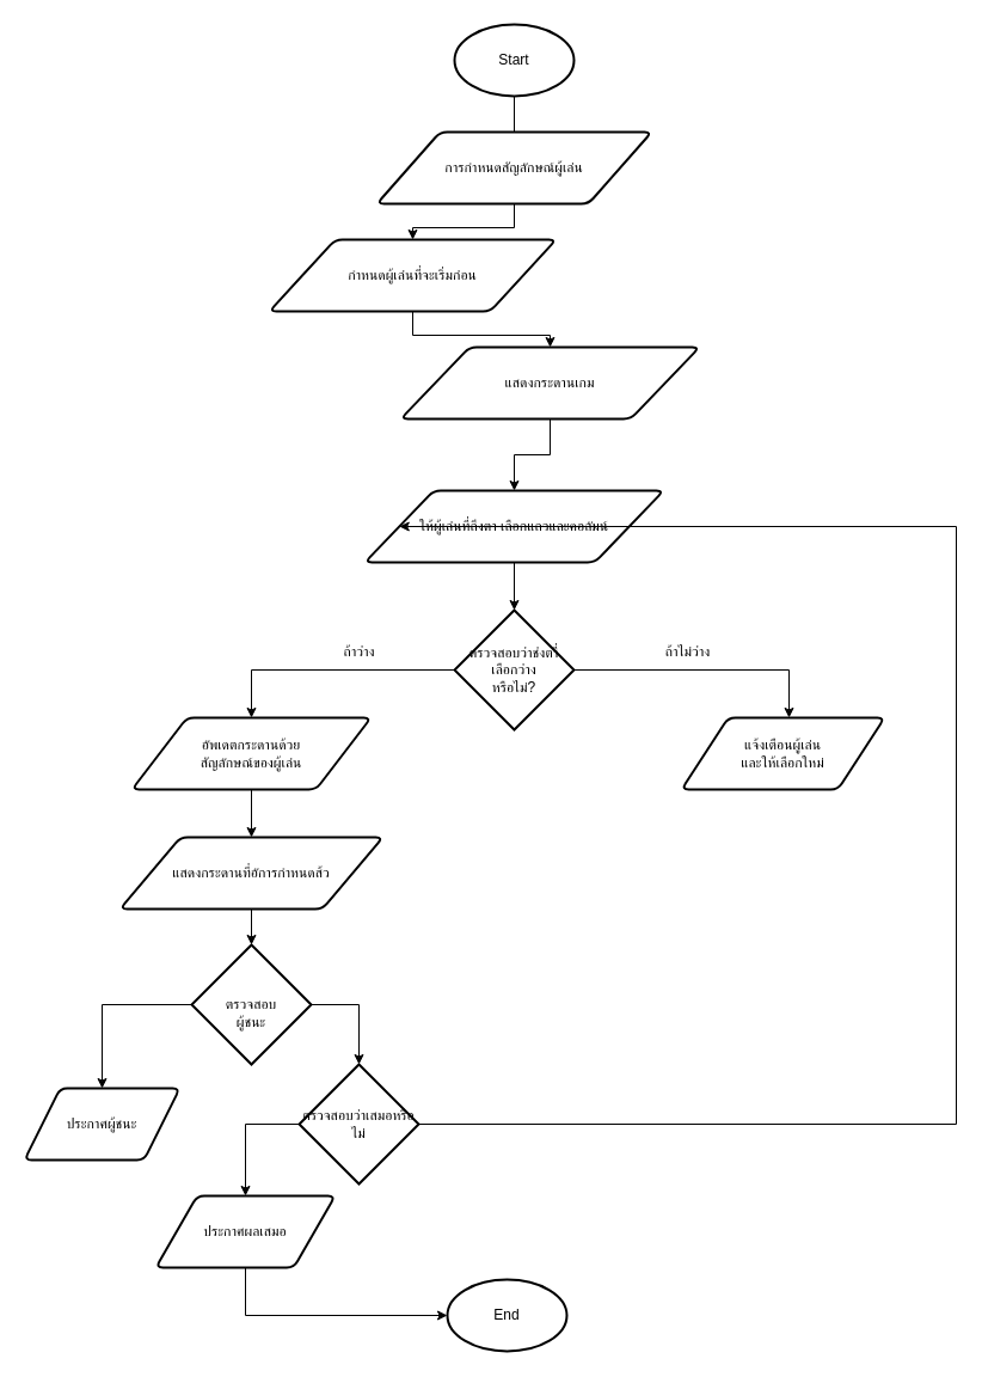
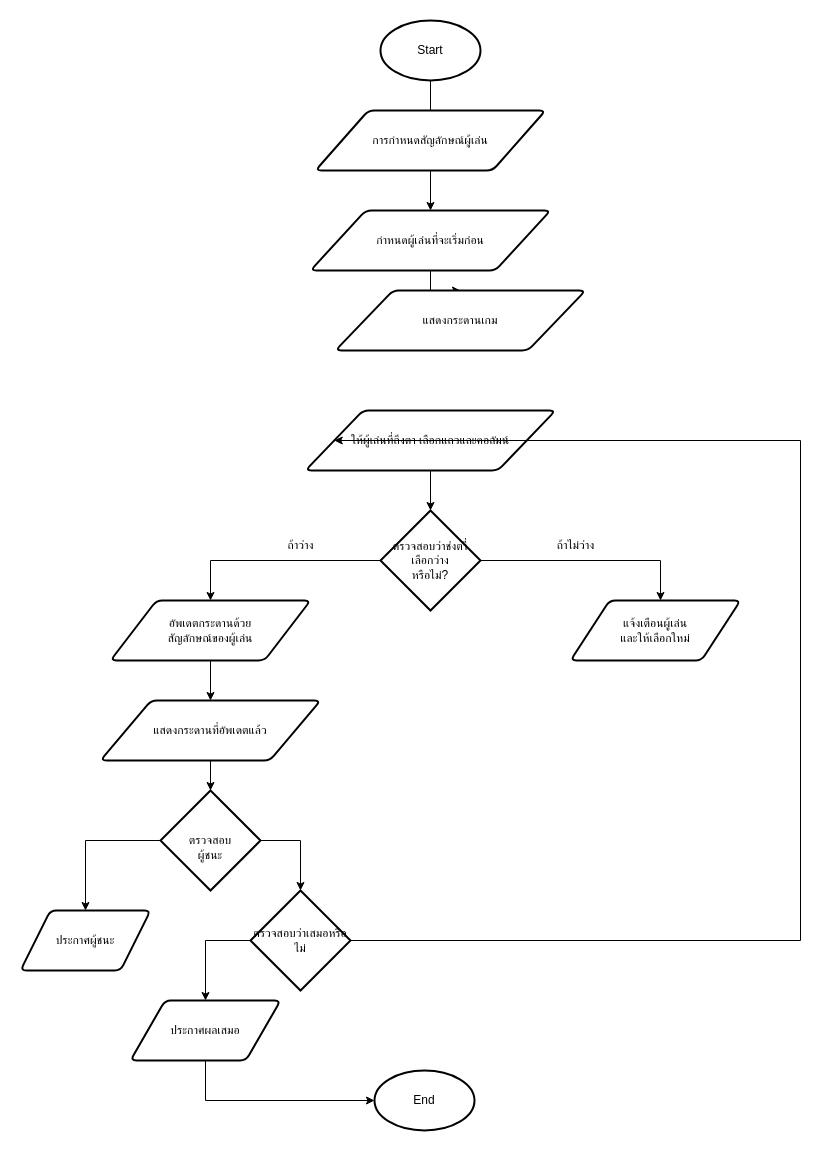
  <mxCell id="0" />
  <mxCell id="1" parent="0" />
  <mxCell id="2" style="edgeStyle=orthogonalEdgeStyle;rounded=0;orthogonalLoop=1;jettySize=auto;html=1;exitX=0.5;exitY=1;exitDx=0;exitDy=0;entryX=0.5;entryY=0;entryDx=0;entryDy=0;" edge="1" parent="1"><mxGeometry relative="1" as="geometry"><mxPoint x="424" y="120" as="sourcePoint" /><mxPoint x="424" y="160" as="targetPoint" /></mxGeometry></mxCell>
  <mxCell id="3" style="edgeStyle=orthogonalEdgeStyle;rounded=0;orthogonalLoop=1;jettySize=auto;html=1;exitX=0;exitY=0.5;exitDx=0;exitDy=0;exitPerimeter=0;" edge="1" parent="1" source="20"><mxGeometry relative="1" as="geometry"><mxPoint x="365" y="595" as="sourcePoint" /><mxPoint x="210" y="600" as="targetPoint" /><Array as="points"><mxPoint x="210" y="560" /></Array></mxGeometry></mxCell>
  <mxCell id="4" value="ถ้าว่าง" style="text;html=1;align=center;verticalAlign=middle;resizable=0;points=[];autosize=1;strokeColor=none;fillColor=none;" vertex="1" parent="1"><mxGeometry x="275" y="530" width="50" height="30" as="geometry" /></mxCell>
  <mxCell id="5" value="ถ้าไม่ว่าง" style="text;html=1;align=center;verticalAlign=middle;resizable=0;points=[];autosize=1;strokeColor=none;fillColor=none;" vertex="1" parent="1"><mxGeometry x="540" y="530" width="70" height="30" as="geometry" /></mxCell>
  <mxCell id="6" value="" style="edgeStyle=orthogonalEdgeStyle;rounded=0;orthogonalLoop=1;jettySize=auto;html=1;" edge="1" parent="1" source="7" target="25"><mxGeometry relative="1" as="geometry" /></mxCell>
- <mxCell id="7" value="แสดงกระดานที่อัการกำหนดส้ว" style="shape=parallelogram;html=1;strokeWidth=2;perimeter=parallelogramPerimeter;whiteSpace=wrap;rounded=1;arcSize=12;size=0.23;" vertex="1" parent="1"><mxGeometry x="100" y="700" width="220" height="60" as="geometry" /></mxCell>
+ <mxCell id="7" value="แสดงกระดานที่อัพเดตแล้ว" style="shape=parallelogram;html=1;strokeWidth=2;perimeter=parallelogramPerimeter;whiteSpace=wrap;rounded=1;arcSize=12;size=0.23;" vertex="1" parent="1"><mxGeometry x="100" y="700" width="220" height="60" as="geometry" /></mxCell>
  <mxCell id="8" value="" style="edgeStyle=orthogonalEdgeStyle;rounded=0;orthogonalLoop=1;jettySize=auto;html=1;" edge="1" parent="1" source="9" target="13"><mxGeometry relative="1" as="geometry" /></mxCell>
  <mxCell id="9" value="การกำหนดสัญลักษณ์ผู้เล่น" style="shape=parallelogram;html=1;strokeWidth=2;perimeter=parallelogramPerimeter;whiteSpace=wrap;rounded=1;arcSize=12;size=0.23;" vertex="1" parent="1"><mxGeometry x="315" y="110" width="230" height="60" as="geometry" /></mxCell>
  <mxCell id="10" value="" style="edgeStyle=orthogonalEdgeStyle;rounded=0;orthogonalLoop=1;jettySize=auto;html=1;endArrow=none;" edge="1" parent="1" source="11" target="9"><mxGeometry relative="1" as="geometry" /></mxCell>
  <mxCell id="11" value="Start" style="strokeWidth=2;html=1;shape=mxgraph.flowchart.start_1;whiteSpace=wrap;" vertex="1" parent="1"><mxGeometry x="380" y="20" width="100" height="60" as="geometry" /></mxCell>
  <mxCell id="12" value="" style="edgeStyle=orthogonalEdgeStyle;rounded=0;orthogonalLoop=1;jettySize=auto;html=1;" edge="1" parent="1" source="13" target="15"><mxGeometry relative="1" as="geometry" /></mxCell>
- <mxCell id="13" value="กำหนดผู้เล่นที่จะเริ่มก่อน" style="shape=parallelogram;html=1;strokeWidth=2;perimeter=parallelogramPerimeter;whiteSpace=wrap;rounded=1;arcSize=12;size=0.23;" vertex="1" parent="1"><mxGeometry x="225" y="200" width="240" height="60" as="geometry" /></mxCell>
- <mxCell id="14" value="" style="edgeStyle=orthogonalEdgeStyle;rounded=0;orthogonalLoop=1;jettySize=auto;html=1;" edge="1" parent="1" source="15" target="18"><mxGeometry relative="1" as="geometry" /></mxCell>
+ <mxCell id="13" value="กำหนดผู้เล่นที่จะเริ่มก่อน" style="shape=parallelogram;html=1;strokeWidth=2;perimeter=parallelogramPerimeter;whiteSpace=wrap;rounded=1;arcSize=12;size=0.23;" vertex="1" parent="1"><mxGeometry x="310" y="210" width="240" height="60" as="geometry" /></mxCell>
  <mxCell id="15" value="แสดงกระดานเกม" style="shape=parallelogram;html=1;strokeWidth=2;perimeter=parallelogramPerimeter;whiteSpace=wrap;rounded=1;arcSize=12;size=0.23;" vertex="1" parent="1"><mxGeometry x="335" y="290" width="250" height="60" as="geometry" /></mxCell>
  <mxCell id="16" value="" style="edgeStyle=orthogonalEdgeStyle;rounded=0;orthogonalLoop=1;jettySize=auto;html=1;exitX=0.5;exitY=1;exitDx=0;exitDy=0;" edge="1" parent="1" target="18"><mxGeometry relative="1" as="geometry"><mxPoint x="424" y="420" as="sourcePoint" /><mxPoint x="424" y="420" as="targetPoint" /></mxGeometry></mxCell>
  <mxCell id="17" value="" style="edgeStyle=orthogonalEdgeStyle;rounded=0;orthogonalLoop=1;jettySize=auto;html=1;" edge="1" parent="1" source="18" target="20"><mxGeometry relative="1" as="geometry" /></mxCell>
  <mxCell id="18" value="ให้ผู้เล่นที่ถึงตา เลือกแถวและคอลัมน์" style="shape=parallelogram;html=1;strokeWidth=2;perimeter=parallelogramPerimeter;whiteSpace=wrap;rounded=1;arcSize=12;size=0.23;" vertex="1" parent="1"><mxGeometry x="305" y="410" width="250" height="60" as="geometry" /></mxCell>
  <mxCell id="19" style="edgeStyle=orthogonalEdgeStyle;rounded=0;orthogonalLoop=1;jettySize=auto;html=1;exitX=1;exitY=0.5;exitDx=0;exitDy=0;exitPerimeter=0;" edge="1" parent="1" source="20" target="21"><mxGeometry relative="1" as="geometry"><Array as="points"><mxPoint x="660" y="560" /></Array></mxGeometry></mxCell>
  <mxCell id="20" value="ตรวจสอบว่าช่งตาี่&lt;div&gt;เลือกว่าง&lt;div&gt;หรือไม่?&lt;/div&gt;&lt;/div&gt;" style="strokeWidth=2;html=1;shape=mxgraph.flowchart.decision;whiteSpace=wrap;" vertex="1" parent="1"><mxGeometry x="380" y="510" width="100" height="100" as="geometry" /></mxCell>
  <mxCell id="21" value="แจ้งเตือนผู้เล่น&lt;div&gt;และให้เลือกใหม่&lt;/div&gt;" style="shape=parallelogram;html=1;strokeWidth=2;perimeter=parallelogramPerimeter;whiteSpace=wrap;rounded=1;arcSize=12;size=0.23;" vertex="1" parent="1"><mxGeometry x="570" y="600" width="170" height="60" as="geometry" /></mxCell>
  <mxCell id="22" value="" style="edgeStyle=orthogonalEdgeStyle;rounded=0;orthogonalLoop=1;jettySize=auto;html=1;" edge="1" parent="1" source="23" target="7"><mxGeometry relative="1" as="geometry" /></mxCell>
  <mxCell id="23" value="อัพเดตกระดานด้วย&lt;div&gt;สัญลักษณ์ของผู้เล่น&lt;/div&gt;" style="shape=parallelogram;html=1;strokeWidth=2;perimeter=parallelogramPerimeter;whiteSpace=wrap;rounded=1;arcSize=12;size=0.23;" vertex="1" parent="1"><mxGeometry x="110" y="600" width="200" height="60" as="geometry" /></mxCell>
  <mxCell id="24" style="edgeStyle=orthogonalEdgeStyle;rounded=0;orthogonalLoop=1;jettySize=auto;html=1;exitX=0;exitY=0.5;exitDx=0;exitDy=0;exitPerimeter=0;entryX=0.5;entryY=0;entryDx=0;entryDy=0;" edge="1" parent="1" source="25" target="26"><mxGeometry relative="1" as="geometry" /></mxCell>
  <mxCell id="25" value="&lt;br&gt;ตรวจสอบ&lt;div&gt;ผู้ชนะ&lt;br&gt;&lt;/div&gt;" style="strokeWidth=2;html=1;shape=mxgraph.flowchart.decision;whiteSpace=wrap;" vertex="1" parent="1"><mxGeometry x="160" y="790" width="100" height="100" as="geometry" /></mxCell>
  <mxCell id="26" value="ประกาศผู้ชนะ" style="shape=parallelogram;html=1;strokeWidth=2;perimeter=parallelogramPerimeter;whiteSpace=wrap;rounded=1;arcSize=12;size=0.23;" vertex="1" parent="1"><mxGeometry x="20" y="910" width="130" height="60" as="geometry" /></mxCell>
  <mxCell id="27" style="edgeStyle=orthogonalEdgeStyle;rounded=0;orthogonalLoop=1;jettySize=auto;html=1;exitX=0;exitY=0.5;exitDx=0;exitDy=0;exitPerimeter=0;entryX=0.5;entryY=0;entryDx=0;entryDy=0;" edge="1" parent="1" source="29" target="31"><mxGeometry relative="1" as="geometry" /></mxCell>
  <mxCell id="28" style="edgeStyle=orthogonalEdgeStyle;rounded=0;orthogonalLoop=1;jettySize=auto;html=1;exitX=1;exitY=0.5;exitDx=0;exitDy=0;exitPerimeter=0;entryX=0;entryY=0.5;entryDx=0;entryDy=0;" edge="1" parent="1" target="18"><mxGeometry relative="1" as="geometry"><mxPoint x="313.69" y="440" as="targetPoint" /><mxPoint x="329.94" y="940" as="sourcePoint" /><Array as="points"><mxPoint x="800" y="940" /><mxPoint x="800" y="440" /></Array></mxGeometry></mxCell>
  <mxCell id="29" value="ตรวจสอบว่าเสมอหรือไม่" style="strokeWidth=2;html=1;shape=mxgraph.flowchart.decision;whiteSpace=wrap;" vertex="1" parent="1"><mxGeometry x="250" y="890" width="100" height="100" as="geometry" /></mxCell>
  <mxCell id="30" style="edgeStyle=orthogonalEdgeStyle;rounded=0;orthogonalLoop=1;jettySize=auto;html=1;exitX=1;exitY=0.5;exitDx=0;exitDy=0;exitPerimeter=0;entryX=0.5;entryY=0;entryDx=0;entryDy=0;entryPerimeter=0;" edge="1" parent="1" source="25" target="29"><mxGeometry relative="1" as="geometry" /></mxCell>
  <mxCell id="31" value="ประกาศผลเสมอ" style="shape=parallelogram;html=1;strokeWidth=2;perimeter=parallelogramPerimeter;whiteSpace=wrap;rounded=1;arcSize=12;size=0.23;" vertex="1" parent="1"><mxGeometry x="130" y="1000" width="150" height="60" as="geometry" /></mxCell>
  <mxCell id="32" value="End" style="strokeWidth=2;html=1;shape=mxgraph.flowchart.start_1;whiteSpace=wrap;" vertex="1" parent="1"><mxGeometry x="374" y="1070" width="100" height="60" as="geometry" /></mxCell>
  <mxCell id="33" style="edgeStyle=orthogonalEdgeStyle;rounded=0;orthogonalLoop=1;jettySize=auto;html=1;exitX=0.5;exitY=1;exitDx=0;exitDy=0;entryX=0;entryY=0.5;entryDx=0;entryDy=0;entryPerimeter=0;" edge="1" parent="1" source="31" target="32"><mxGeometry relative="1" as="geometry" /></mxCell>
